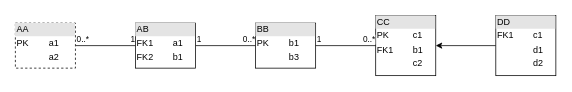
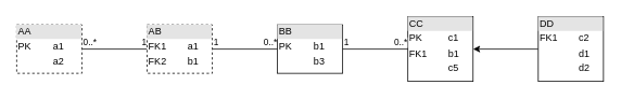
  <mxCell id="0" />
  <mxCell id="1" parent="0" />
  <mxCell id="2" value="" style="endArrow=none;html=1;edgeStyle=orthogonalEdgeStyle;rounded=0;" edge="1" parent="1" source="8" target="10"><mxGeometry relative="1" as="geometry"><mxPoint x="440" y="-20" as="sourcePoint" /><mxPoint x="270" y="-95" as="targetPoint" /></mxGeometry></mxCell>
  <mxCell id="3" value="0..*" style="edgeLabel;resizable=0;html=1;align=left;verticalAlign=bottom;" connectable="0" vertex="1" parent="2"><mxGeometry x="-1" relative="1" as="geometry" /></mxCell>
  <mxCell id="4" value="1" style="edgeLabel;resizable=0;html=1;align=right;verticalAlign=bottom;" connectable="0" vertex="1" parent="2"><mxGeometry x="1" relative="1" as="geometry" /></mxCell>
  <mxCell id="5" value="" style="endArrow=none;html=1;edgeStyle=orthogonalEdgeStyle;rounded=0;exitX=1;exitY=0.5;exitDx=0;exitDy=0;entryX=0;entryY=0.5;entryDx=0;entryDy=0;" edge="1" parent="1" source="10" target="9"><mxGeometry relative="1" as="geometry"><mxPoint x="170" y="-115" as="sourcePoint" /><mxPoint x="270" y="-115" as="targetPoint" /></mxGeometry></mxCell>
  <mxCell id="6" value="1" style="edgeLabel;resizable=0;html=1;align=left;verticalAlign=bottom;" connectable="0" vertex="1" parent="5"><mxGeometry x="-1" relative="1" as="geometry" /></mxCell>
  <mxCell id="7" value="0..*" style="edgeLabel;resizable=0;html=1;align=right;verticalAlign=bottom;" connectable="0" vertex="1" parent="5"><mxGeometry x="1" relative="1" as="geometry" /></mxCell>
  <mxCell id="8" value="&lt;div style=&quot;box-sizing:border-box;width:100%;background:#e4e4e4;padding:2px;&quot;&gt;AA&lt;/div&gt;&lt;table style=&quot;width:100%;font-size:1em;&quot; cellpadding=&quot;2&quot; cellspacing=&quot;0&quot;&gt;&lt;tbody&gt;&lt;tr&gt;&lt;td&gt;PK&lt;/td&gt;&lt;td&gt;a1&lt;/td&gt;&lt;/tr&gt;&lt;tr&gt;&lt;td&gt;&lt;br&gt;&lt;/td&gt;&lt;td&gt;a2&lt;/td&gt;&lt;/tr&gt;&lt;tr&gt;&lt;td&gt;&lt;/td&gt;&lt;td&gt;&lt;br&gt;&lt;/td&gt;&lt;/tr&gt;&lt;/tbody&gt;&lt;/table&gt;" style="verticalAlign=top;align=left;overflow=fill;html=1;whiteSpace=wrap;dashed=1;" vertex="1" parent="1"><mxGeometry x="20" y="30" width="80" height="60" as="geometry" /></mxCell>
  <mxCell id="9" value="&lt;div style=&quot;box-sizing:border-box;width:100%;background:#e4e4e4;padding:2px;&quot;&gt;BB&lt;/div&gt;&lt;table style=&quot;width:100%;font-size:1em;&quot; cellpadding=&quot;2&quot; cellspacing=&quot;0&quot;&gt;&lt;tbody&gt;&lt;tr&gt;&lt;td&gt;PK&lt;/td&gt;&lt;td&gt;b1&lt;/td&gt;&lt;/tr&gt;&lt;tr&gt;&lt;td&gt;&lt;br&gt;&lt;/td&gt;&lt;td&gt;b3&lt;/td&gt;&lt;/tr&gt;&lt;tr&gt;&lt;td&gt;&lt;/td&gt;&lt;td&gt;&lt;br&gt;&lt;/td&gt;&lt;/tr&gt;&lt;/tbody&gt;&lt;/table&gt;" style="verticalAlign=top;align=left;overflow=fill;html=1;whiteSpace=wrap;" vertex="1" parent="1"><mxGeometry x="340" y="30" width="80" height="60" as="geometry" /></mxCell>
- <mxCell id="10" value="&lt;div style=&quot;box-sizing:border-box;width:100%;background:#e4e4e4;padding:2px;&quot;&gt;AB&lt;/div&gt;&lt;table style=&quot;width:100%;font-size:1em;&quot; cellpadding=&quot;2&quot; cellspacing=&quot;0&quot;&gt;&lt;tbody&gt;&lt;tr&gt;&lt;td&gt;FK1&lt;/td&gt;&lt;td&gt;a1&lt;/td&gt;&lt;/tr&gt;&lt;tr&gt;&lt;td&gt;FK2&lt;/td&gt;&lt;td&gt;b1&lt;/td&gt;&lt;/tr&gt;&lt;tr&gt;&lt;td&gt;&lt;/td&gt;&lt;td&gt;&lt;br&gt;&lt;/td&gt;&lt;/tr&gt;&lt;/tbody&gt;&lt;/table&gt;" style="verticalAlign=top;align=left;overflow=fill;html=1;whiteSpace=wrap;" vertex="1" parent="1"><mxGeometry x="180" y="30" width="80" height="60" as="geometry" /></mxCell>
- <mxCell id="11" value="&lt;div style=&quot;box-sizing:border-box;width:100%;background:#e4e4e4;padding:2px;&quot;&gt;CC&lt;/div&gt;&lt;table style=&quot;width:100%;font-size:1em;&quot; cellpadding=&quot;2&quot; cellspacing=&quot;0&quot;&gt;&lt;tbody&gt;&lt;tr&gt;&lt;td&gt;PK&lt;/td&gt;&lt;td&gt;c1&lt;br&gt;&lt;/td&gt;&lt;/tr&gt;&lt;tr&gt;&lt;td&gt;FK1&lt;/td&gt;&lt;td&gt;b1&lt;/td&gt;&lt;/tr&gt;&lt;tr&gt;&lt;td&gt;&lt;/td&gt;&lt;td&gt;c2&lt;/td&gt;&lt;/tr&gt;&lt;/tbody&gt;&lt;/table&gt;" style="verticalAlign=top;align=left;overflow=fill;html=1;whiteSpace=wrap;" vertex="1" parent="1"><mxGeometry x="500" y="20" width="80" height="80" as="geometry" /></mxCell>
+ <mxCell id="10" value="&lt;div style=&quot;box-sizing:border-box;width:100%;background:#e4e4e4;padding:2px;&quot;&gt;AB&lt;/div&gt;&lt;table style=&quot;width:100%;font-size:1em;&quot; cellpadding=&quot;2&quot; cellspacing=&quot;0&quot;&gt;&lt;tbody&gt;&lt;tr&gt;&lt;td&gt;FK1&lt;/td&gt;&lt;td&gt;a1&lt;/td&gt;&lt;/tr&gt;&lt;tr&gt;&lt;td&gt;FK2&lt;/td&gt;&lt;td&gt;b1&lt;/td&gt;&lt;/tr&gt;&lt;tr&gt;&lt;td&gt;&lt;/td&gt;&lt;td&gt;&lt;br&gt;&lt;/td&gt;&lt;/tr&gt;&lt;/tbody&gt;&lt;/table&gt;" style="verticalAlign=top;align=left;overflow=fill;html=1;whiteSpace=wrap;dashed=1;" vertex="1" parent="1"><mxGeometry x="180" y="30" width="80" height="60" as="geometry" /></mxCell>
+ <mxCell id="11" value="&lt;div style=&quot;box-sizing:border-box;width:100%;background:#e4e4e4;padding:2px;&quot;&gt;CC&lt;/div&gt;&lt;table style=&quot;width:100%;font-size:1em;&quot; cellpadding=&quot;2&quot; cellspacing=&quot;0&quot;&gt;&lt;tbody&gt;&lt;tr&gt;&lt;td&gt;PK&lt;/td&gt;&lt;td&gt;c1&lt;br&gt;&lt;/td&gt;&lt;/tr&gt;&lt;tr&gt;&lt;td&gt;FK1&lt;/td&gt;&lt;td&gt;b1&lt;/td&gt;&lt;/tr&gt;&lt;tr&gt;&lt;td&gt;&lt;/td&gt;&lt;td&gt;c5&lt;/td&gt;&lt;/tr&gt;&lt;/tbody&gt;&lt;/table&gt;" style="verticalAlign=top;align=left;overflow=fill;html=1;whiteSpace=wrap;" vertex="1" parent="1"><mxGeometry x="500" y="20" width="80" height="80" as="geometry" /></mxCell>
  <mxCell id="12" value="" style="endArrow=none;html=1;edgeStyle=orthogonalEdgeStyle;rounded=0;" edge="1" parent="1" source="9" target="11"><mxGeometry relative="1" as="geometry"><mxPoint x="270" y="70" as="sourcePoint" /><mxPoint x="350" y="70" as="targetPoint" /></mxGeometry></mxCell>
  <mxCell id="13" value="1" style="edgeLabel;resizable=0;html=1;align=left;verticalAlign=bottom;" connectable="0" vertex="1" parent="12"><mxGeometry x="-1" relative="1" as="geometry" /></mxCell>
  <mxCell id="14" value="0..*" style="edgeLabel;resizable=0;html=1;align=right;verticalAlign=bottom;" connectable="0" vertex="1" parent="12"><mxGeometry x="1" relative="1" as="geometry" /></mxCell>
  <mxCell id="15" value="" style="edgeStyle=orthogonalEdgeStyle;rounded=0;orthogonalLoop=1;jettySize=auto;html=1;" edge="1" parent="1" source="16" target="11"><mxGeometry relative="1" as="geometry" /></mxCell>
- <mxCell id="16" value="&lt;div style=&quot;box-sizing:border-box;width:100%;background:#e4e4e4;padding:2px;&quot;&gt;DD&lt;/div&gt;&lt;table style=&quot;width:100%;font-size:1em;&quot; cellpadding=&quot;2&quot; cellspacing=&quot;0&quot;&gt;&lt;tbody&gt;&lt;tr&gt;&lt;td&gt;FK1&lt;/td&gt;&lt;td&gt;c1&lt;br&gt;&lt;/td&gt;&lt;/tr&gt;&lt;tr&gt;&lt;td&gt;&lt;br&gt;&lt;/td&gt;&lt;td&gt;d1&lt;/td&gt;&lt;/tr&gt;&lt;tr&gt;&lt;td&gt;&lt;/td&gt;&lt;td&gt;d2&lt;/td&gt;&lt;/tr&gt;&lt;/tbody&gt;&lt;/table&gt;" style="verticalAlign=top;align=left;overflow=fill;html=1;whiteSpace=wrap;" vertex="1" parent="1"><mxGeometry x="660" y="20" width="80" height="80" as="geometry" /></mxCell>
+ <mxCell id="16" value="&lt;div style=&quot;box-sizing:border-box;width:100%;background:#e4e4e4;padding:2px;&quot;&gt;DD&lt;/div&gt;&lt;table style=&quot;width:100%;font-size:1em;&quot; cellpadding=&quot;2&quot; cellspacing=&quot;0&quot;&gt;&lt;tbody&gt;&lt;tr&gt;&lt;td&gt;FK1&lt;/td&gt;&lt;td&gt;c2&lt;br&gt;&lt;/td&gt;&lt;/tr&gt;&lt;tr&gt;&lt;td&gt;&lt;br&gt;&lt;/td&gt;&lt;td&gt;d1&lt;/td&gt;&lt;/tr&gt;&lt;tr&gt;&lt;td&gt;&lt;/td&gt;&lt;td&gt;d2&lt;/td&gt;&lt;/tr&gt;&lt;/tbody&gt;&lt;/table&gt;" style="verticalAlign=top;align=left;overflow=fill;html=1;whiteSpace=wrap;" vertex="1" parent="1"><mxGeometry x="660" y="20" width="80" height="80" as="geometry" /></mxCell>
